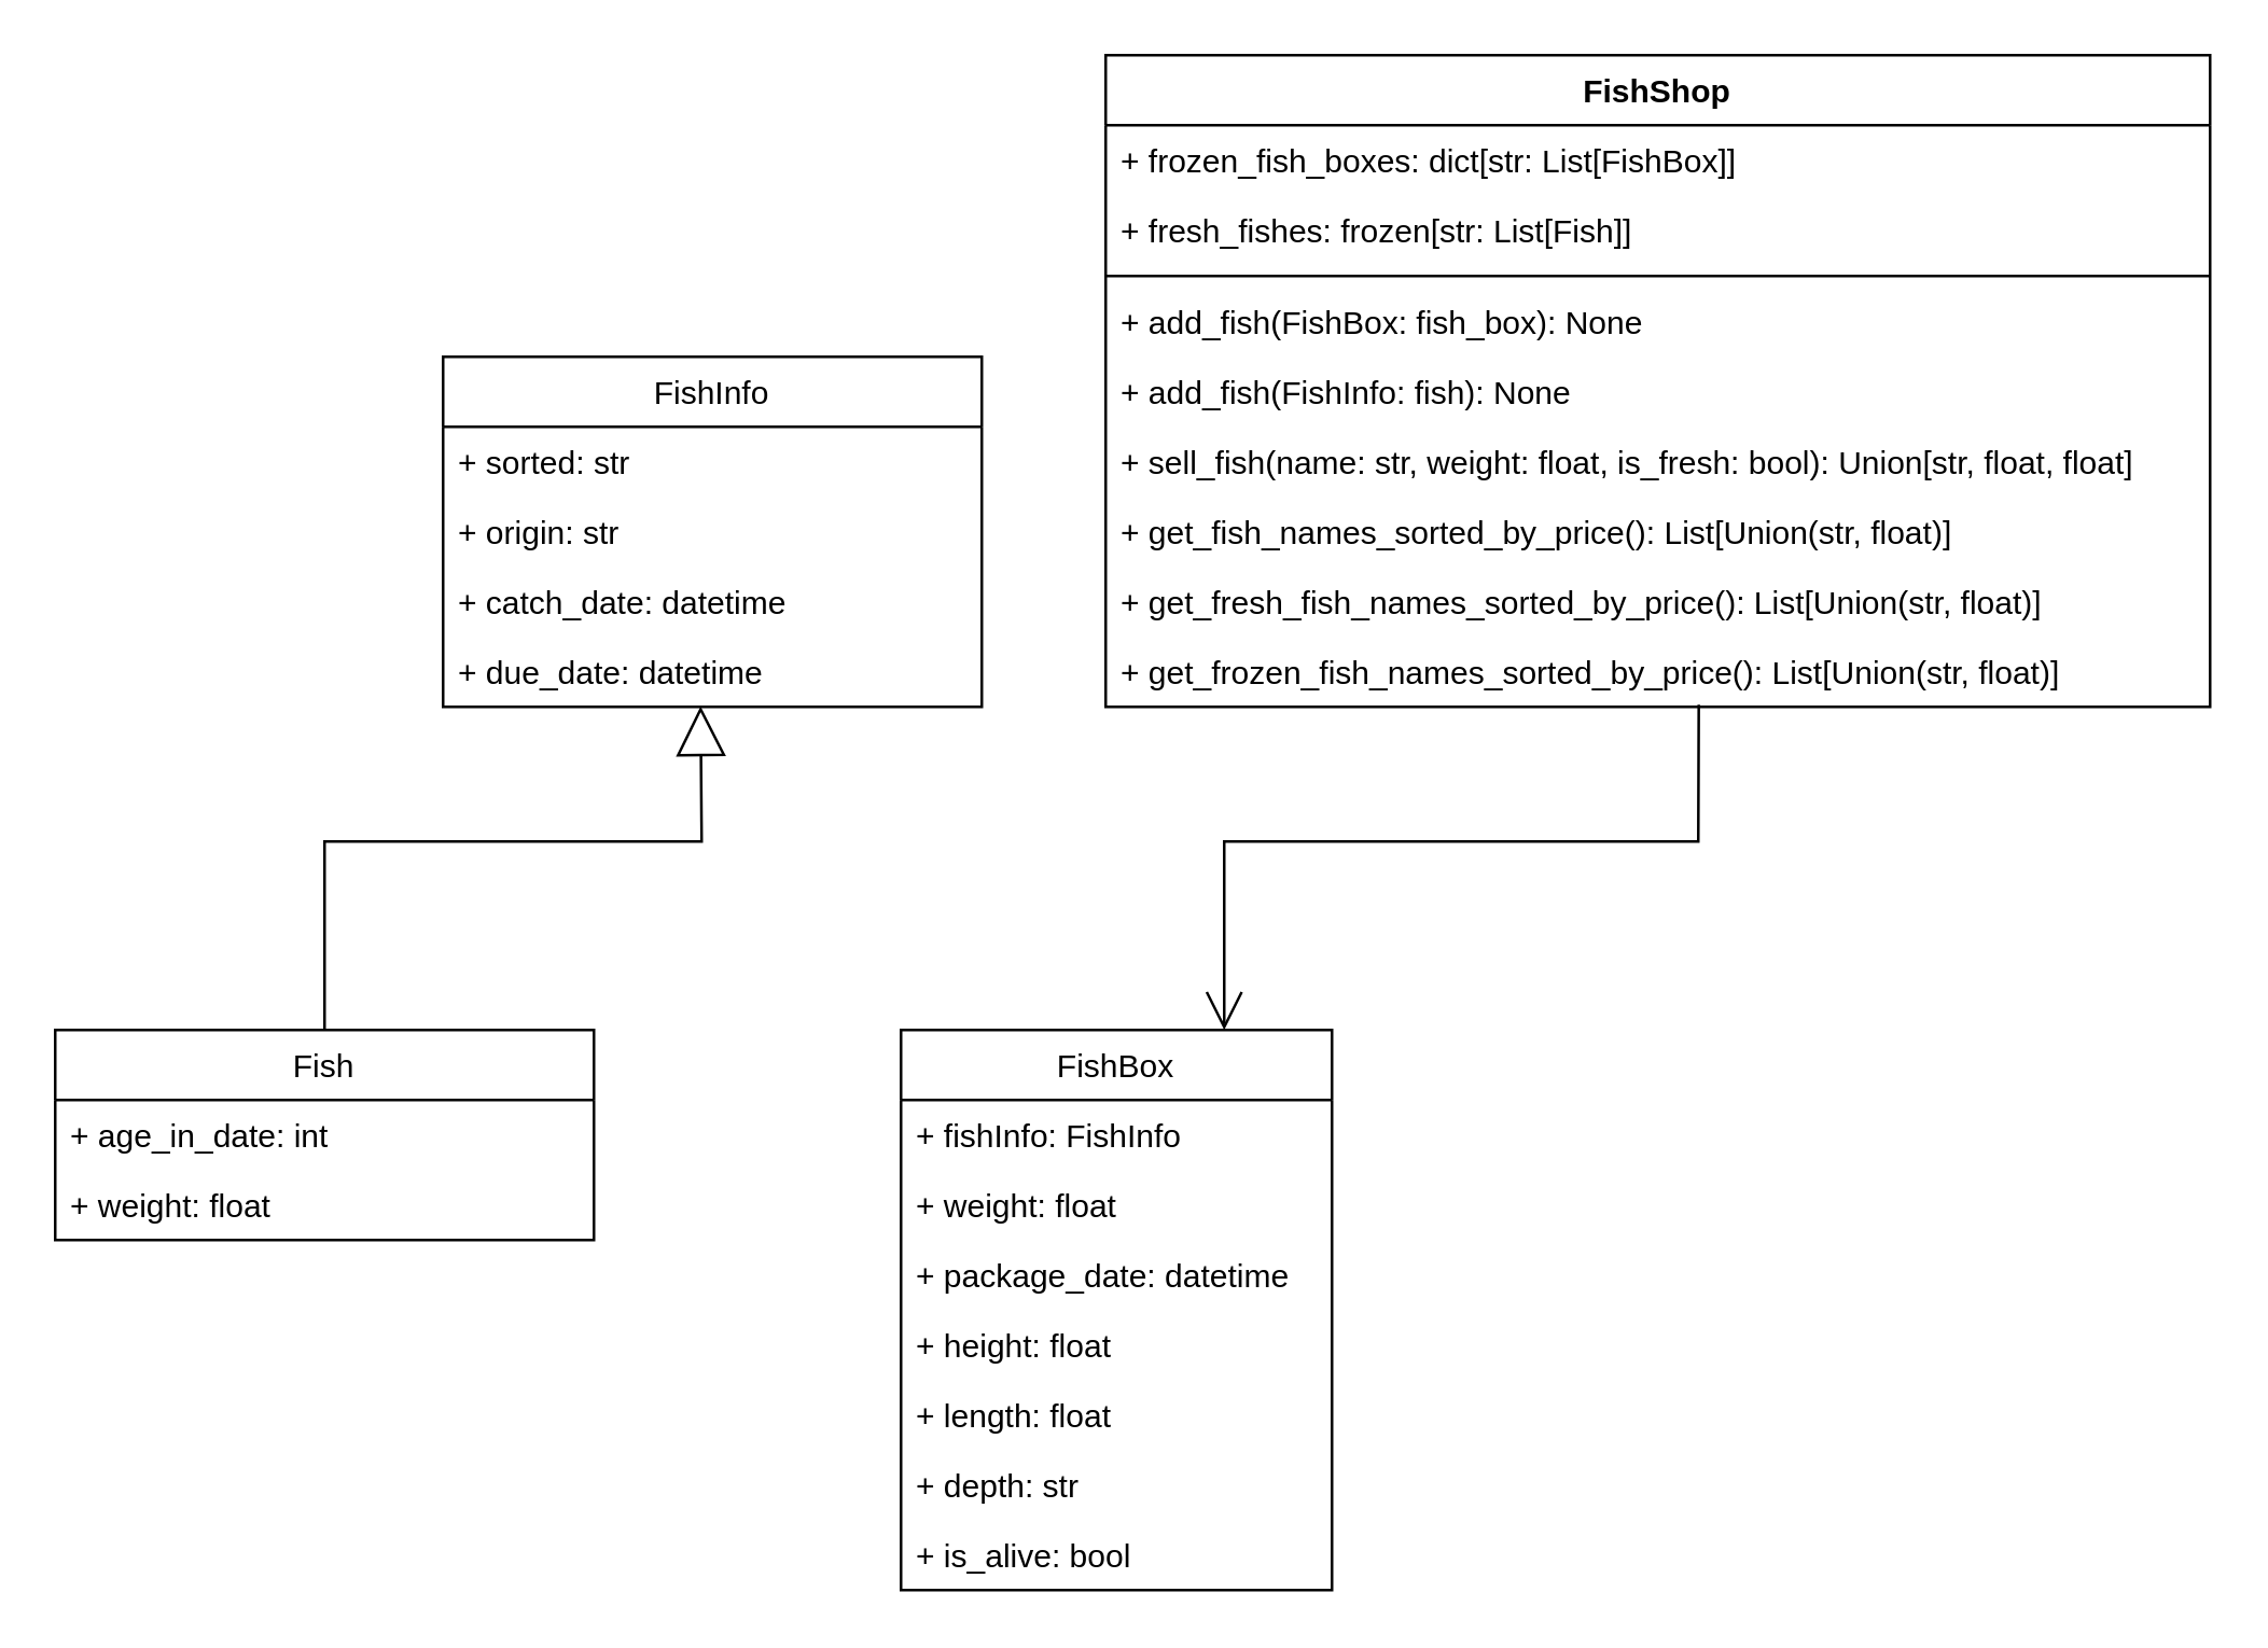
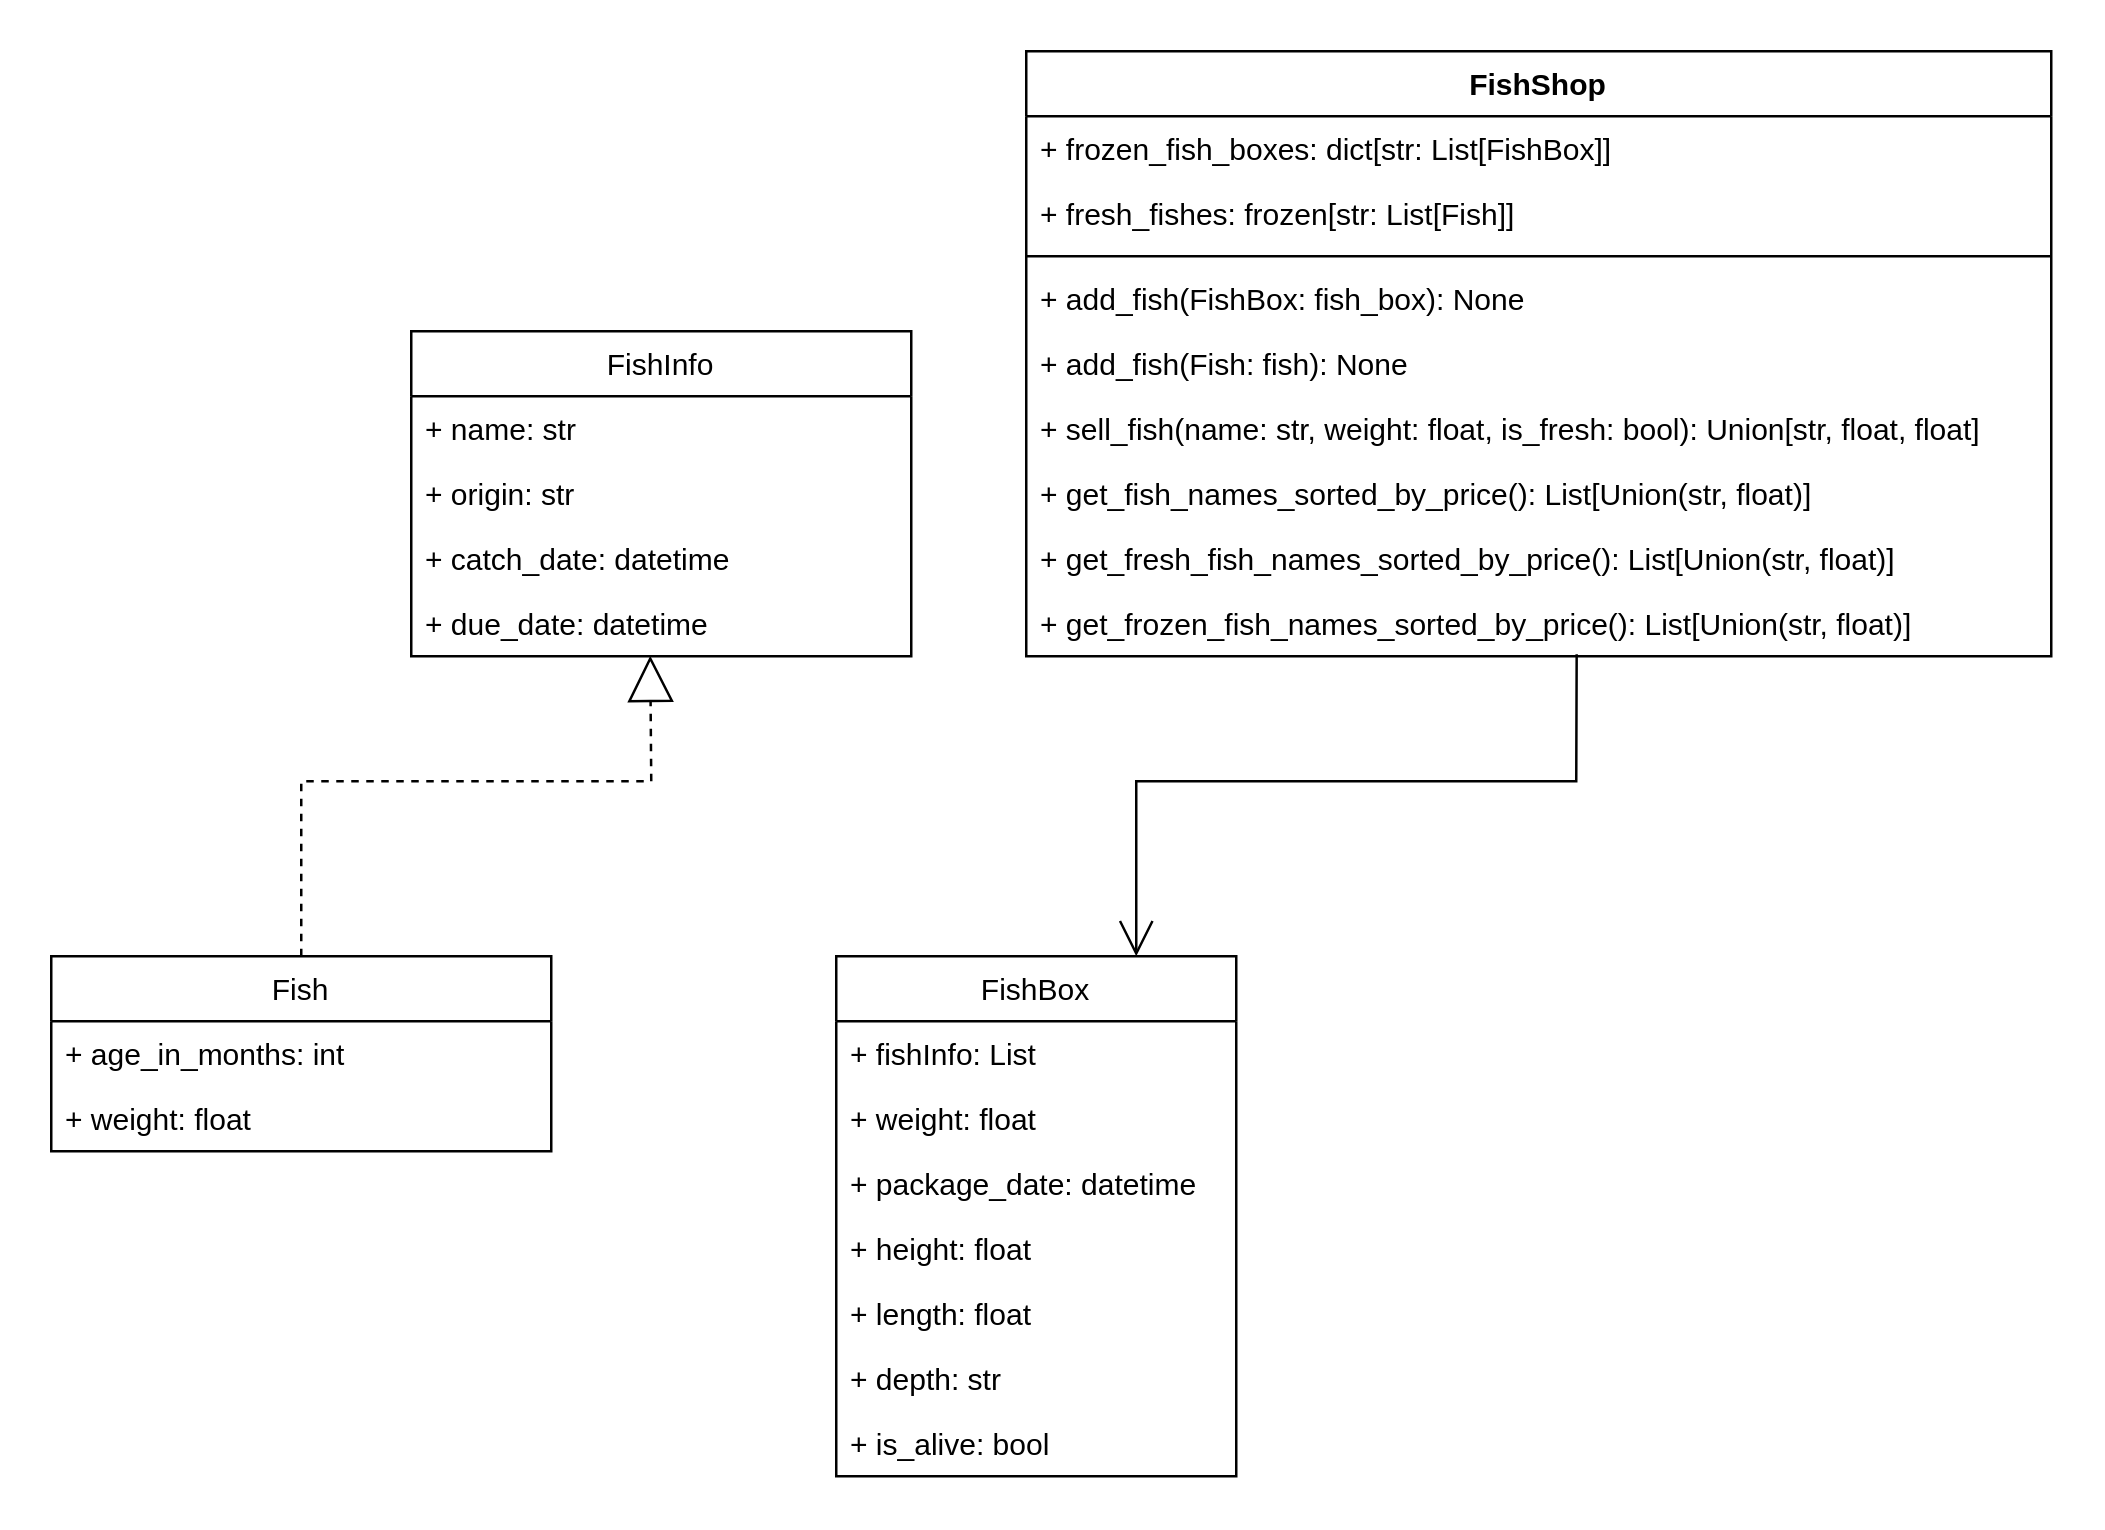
  <mxCell id="0" />
  <mxCell id="1" parent="0" />
  <mxCell id="2" value="Fish" style="swimlane;fontStyle=0;childLayout=stackLayout;horizontal=1;startSize=26;fillColor=none;horizontalStack=0;resizeParent=1;resizeParentMax=0;resizeLast=0;collapsible=1;marginBottom=0;" vertex="1" parent="1"><mxGeometry x="20" y="382" width="200" height="78" as="geometry" /></mxCell>
- <mxCell id="3" value="+ age_in_date: int" style="text;strokeColor=none;fillColor=none;align=left;verticalAlign=top;spacingLeft=4;spacingRight=4;overflow=hidden;rotatable=0;points=[[0,0.5],[1,0.5]];portConstraint=eastwest;" vertex="1" parent="2"><mxGeometry y="26" width="200" height="26" as="geometry" /></mxCell>
+ <mxCell id="3" value="+ age_in_months: int" style="text;strokeColor=none;fillColor=none;align=left;verticalAlign=top;spacingLeft=4;spacingRight=4;overflow=hidden;rotatable=0;points=[[0,0.5],[1,0.5]];portConstraint=eastwest;" vertex="1" parent="2"><mxGeometry y="26" width="200" height="26" as="geometry" /></mxCell>
  <mxCell id="4" value="+ weight: float" style="text;strokeColor=none;fillColor=none;align=left;verticalAlign=top;spacingLeft=4;spacingRight=4;overflow=hidden;rotatable=0;points=[[0,0.5],[1,0.5]];portConstraint=eastwest;" vertex="1" parent="2"><mxGeometry y="52" width="200" height="26" as="geometry" /></mxCell>
  <mxCell id="5" value="FishBox" style="swimlane;fontStyle=0;childLayout=stackLayout;horizontal=1;startSize=26;fillColor=none;horizontalStack=0;resizeParent=1;resizeParentMax=0;resizeLast=0;collapsible=1;marginBottom=0;" vertex="1" parent="1"><mxGeometry x="334" y="382" width="160" height="208" as="geometry" /></mxCell>
- <mxCell id="6" value="+ fishInfo: FishInfo" style="text;strokeColor=none;fillColor=none;align=left;verticalAlign=top;spacingLeft=4;spacingRight=4;overflow=hidden;rotatable=0;points=[[0,0.5],[1,0.5]];portConstraint=eastwest;" vertex="1" parent="5"><mxGeometry y="26" width="160" height="26" as="geometry" /></mxCell>
+ <mxCell id="6" value="+ fishInfo: List" style="text;strokeColor=none;fillColor=none;align=left;verticalAlign=top;spacingLeft=4;spacingRight=4;overflow=hidden;rotatable=0;points=[[0,0.5],[1,0.5]];portConstraint=eastwest;" vertex="1" parent="5"><mxGeometry y="26" width="160" height="26" as="geometry" /></mxCell>
  <mxCell id="7" value="+ weight: float" style="text;strokeColor=none;fillColor=none;align=left;verticalAlign=top;spacingLeft=4;spacingRight=4;overflow=hidden;rotatable=0;points=[[0,0.5],[1,0.5]];portConstraint=eastwest;" vertex="1" parent="5"><mxGeometry y="52" width="160" height="26" as="geometry" /></mxCell>
  <mxCell id="8" value="+ package_date: datetime" style="text;strokeColor=none;fillColor=none;align=left;verticalAlign=top;spacingLeft=4;spacingRight=4;overflow=hidden;rotatable=0;points=[[0,0.5],[1,0.5]];portConstraint=eastwest;" vertex="1" parent="5"><mxGeometry y="78" width="160" height="26" as="geometry" /></mxCell>
  <mxCell id="9" value="+ height: float" style="text;strokeColor=none;fillColor=none;align=left;verticalAlign=top;spacingLeft=4;spacingRight=4;overflow=hidden;rotatable=0;points=[[0,0.5],[1,0.5]];portConstraint=eastwest;" vertex="1" parent="5"><mxGeometry y="104" width="160" height="26" as="geometry" /></mxCell>
  <mxCell id="10" value="+ length: float" style="text;strokeColor=none;fillColor=none;align=left;verticalAlign=top;spacingLeft=4;spacingRight=4;overflow=hidden;rotatable=0;points=[[0,0.5],[1,0.5]];portConstraint=eastwest;" vertex="1" parent="5"><mxGeometry y="130" width="160" height="26" as="geometry" /></mxCell>
  <mxCell id="11" value="+ depth: str" style="text;strokeColor=none;fillColor=none;align=left;verticalAlign=top;spacingLeft=4;spacingRight=4;overflow=hidden;rotatable=0;points=[[0,0.5],[1,0.5]];portConstraint=eastwest;" vertex="1" parent="5"><mxGeometry y="156" width="160" height="26" as="geometry" /></mxCell>
  <mxCell id="12" value="+ is_alive: bool" style="text;strokeColor=none;fillColor=none;align=left;verticalAlign=top;spacingLeft=4;spacingRight=4;overflow=hidden;rotatable=0;points=[[0,0.5],[1,0.5]];portConstraint=eastwest;" vertex="1" parent="5"><mxGeometry y="182" width="160" height="26" as="geometry" /></mxCell>
  <mxCell id="13" value="FishInfo" style="swimlane;fontStyle=0;childLayout=stackLayout;horizontal=1;startSize=26;fillColor=none;horizontalStack=0;resizeParent=1;resizeParentMax=0;resizeLast=0;collapsible=1;marginBottom=0;" vertex="1" parent="1"><mxGeometry x="164" y="132" width="200" height="130" as="geometry" /></mxCell>
- <mxCell id="14" value="+ sorted: str" style="text;strokeColor=none;fillColor=none;align=left;verticalAlign=top;spacingLeft=4;spacingRight=4;overflow=hidden;rotatable=0;points=[[0,0.5],[1,0.5]];portConstraint=eastwest;" vertex="1" parent="13"><mxGeometry y="26" width="200" height="26" as="geometry" /></mxCell>
+ <mxCell id="14" value="+ name: str" style="text;strokeColor=none;fillColor=none;align=left;verticalAlign=top;spacingLeft=4;spacingRight=4;overflow=hidden;rotatable=0;points=[[0,0.5],[1,0.5]];portConstraint=eastwest;" vertex="1" parent="13"><mxGeometry y="26" width="200" height="26" as="geometry" /></mxCell>
  <mxCell id="15" value="+ origin: str" style="text;strokeColor=none;fillColor=none;align=left;verticalAlign=top;spacingLeft=4;spacingRight=4;overflow=hidden;rotatable=0;points=[[0,0.5],[1,0.5]];portConstraint=eastwest;" vertex="1" parent="13"><mxGeometry y="52" width="200" height="26" as="geometry" /></mxCell>
  <mxCell id="16" value="+ catch_date: datetime" style="text;strokeColor=none;fillColor=none;align=left;verticalAlign=top;spacingLeft=4;spacingRight=4;overflow=hidden;rotatable=0;points=[[0,0.5],[1,0.5]];portConstraint=eastwest;" vertex="1" parent="13"><mxGeometry y="78" width="200" height="26" as="geometry" /></mxCell>
  <mxCell id="17" value="+ due_date: datetime" style="text;strokeColor=none;fillColor=none;align=left;verticalAlign=top;spacingLeft=4;spacingRight=4;overflow=hidden;rotatable=0;points=[[0,0.5],[1,0.5]];portConstraint=eastwest;" vertex="1" parent="13"><mxGeometry y="104" width="200" height="26" as="geometry" /></mxCell>
  <mxCell id="18" value="FishShop" style="swimlane;fontStyle=1;align=center;verticalAlign=top;childLayout=stackLayout;horizontal=1;startSize=26;horizontalStack=0;resizeParent=1;resizeParentMax=0;resizeLast=0;collapsible=1;marginBottom=0;" vertex="1" parent="1"><mxGeometry x="410" y="20" width="410" height="242" as="geometry"><mxRectangle x="470" y="326" width="90" height="26" as="alternateBounds" /></mxGeometry></mxCell>
  <mxCell id="19" value="+ frozen_fish_boxes: dict[str: List[FishBox]]" style="text;strokeColor=none;fillColor=none;align=left;verticalAlign=top;spacingLeft=4;spacingRight=4;overflow=hidden;rotatable=0;points=[[0,0.5],[1,0.5]];portConstraint=eastwest;" vertex="1" parent="18"><mxGeometry y="26" width="410" height="26" as="geometry" /></mxCell>
  <mxCell id="20" value="+ fresh_fishes: frozen[str: List[Fish]]" style="text;strokeColor=none;fillColor=none;align=left;verticalAlign=top;spacingLeft=4;spacingRight=4;overflow=hidden;rotatable=0;points=[[0,0.5],[1,0.5]];portConstraint=eastwest;" vertex="1" parent="18"><mxGeometry y="52" width="410" height="26" as="geometry" /></mxCell>
  <mxCell id="21" value="" style="line;strokeWidth=1;fillColor=none;align=left;verticalAlign=middle;spacingTop=-1;spacingLeft=3;spacingRight=3;rotatable=0;labelPosition=right;points=[];portConstraint=eastwest;" vertex="1" parent="18"><mxGeometry y="78" width="410" height="8" as="geometry" /></mxCell>
  <mxCell id="22" value="+ add_fish(FishBox: fish_box): None" style="text;strokeColor=none;fillColor=none;align=left;verticalAlign=top;spacingLeft=4;spacingRight=4;overflow=hidden;rotatable=0;points=[[0,0.5],[1,0.5]];portConstraint=eastwest;" vertex="1" parent="18"><mxGeometry y="86" width="410" height="26" as="geometry" /></mxCell>
- <mxCell id="23" value="+ add_fish(FishInfo: fish): None" style="text;strokeColor=none;fillColor=none;align=left;verticalAlign=top;spacingLeft=4;spacingRight=4;overflow=hidden;rotatable=0;points=[[0,0.5],[1,0.5]];portConstraint=eastwest;" vertex="1" parent="18"><mxGeometry y="112" width="410" height="26" as="geometry" /></mxCell>
+ <mxCell id="23" value="+ add_fish(Fish: fish): None" style="text;strokeColor=none;fillColor=none;align=left;verticalAlign=top;spacingLeft=4;spacingRight=4;overflow=hidden;rotatable=0;points=[[0,0.5],[1,0.5]];portConstraint=eastwest;" vertex="1" parent="18"><mxGeometry y="112" width="410" height="26" as="geometry" /></mxCell>
  <mxCell id="24" value="+ sell_fish(name: str, weight: float, is_fresh: bool): Union[str, float, float]" style="text;strokeColor=none;fillColor=none;align=left;verticalAlign=top;spacingLeft=4;spacingRight=4;overflow=hidden;rotatable=0;points=[[0,0.5],[1,0.5]];portConstraint=eastwest;" vertex="1" parent="18"><mxGeometry y="138" width="410" height="26" as="geometry" /></mxCell>
  <mxCell id="25" value="+ get_fish_names_sorted_by_price(): List[Union(str, float)]" style="text;strokeColor=none;fillColor=none;align=left;verticalAlign=top;spacingLeft=4;spacingRight=4;overflow=hidden;rotatable=0;points=[[0,0.5],[1,0.5]];portConstraint=eastwest;" vertex="1" parent="18"><mxGeometry y="164" width="410" height="26" as="geometry" /></mxCell>
  <mxCell id="26" value="+ get_fresh_fish_names_sorted_by_price(): List[Union(str, float)]" style="text;strokeColor=none;fillColor=none;align=left;verticalAlign=top;spacingLeft=4;spacingRight=4;overflow=hidden;rotatable=0;points=[[0,0.5],[1,0.5]];portConstraint=eastwest;" vertex="1" parent="18"><mxGeometry y="190" width="410" height="26" as="geometry" /></mxCell>
  <mxCell id="27" value="+ get_frozen_fish_names_sorted_by_price(): List[Union(str, float)]" style="text;strokeColor=none;fillColor=none;align=left;verticalAlign=top;spacingLeft=4;spacingRight=4;overflow=hidden;rotatable=0;points=[[0,0.5],[1,0.5]];portConstraint=eastwest;" vertex="1" parent="18"><mxGeometry y="216" width="410" height="26" as="geometry" /></mxCell>
- <mxCell id="28" value="" style="endArrow=block;endSize=16;endFill=0;html=1;rounded=0;exitX=0.5;exitY=0;exitDx=0;exitDy=0;entryX=0.478;entryY=0.991;entryDx=0;entryDy=0;entryPerimeter=0;" edge="1" parent="1" source="2" target="17"><mxGeometry width="160" relative="1" as="geometry"><mxPoint x="144" y="312" as="sourcePoint" /><mxPoint x="304" y="312" as="targetPoint" /><Array as="points"><mxPoint x="120" y="312" /><mxPoint x="260" y="312" /></Array></mxGeometry></mxCell>
+ <mxCell id="28" value="" style="endArrow=block;endSize=16;endFill=0;html=1;rounded=0;exitX=0.5;exitY=0;exitDx=0;exitDy=0;entryX=0.478;entryY=0.991;entryDx=0;entryDy=0;entryPerimeter=0;dashed=1;" edge="1" parent="1" source="2" target="17"><mxGeometry width="160" relative="1" as="geometry"><mxPoint x="144" y="312" as="sourcePoint" /><mxPoint x="304" y="312" as="targetPoint" /><Array as="points"><mxPoint x="120" y="312" /><mxPoint x="260" y="312" /></Array></mxGeometry></mxCell>
  <mxCell id="29" value="" style="endArrow=open;endFill=1;endSize=12;html=1;rounded=0;entryX=0.75;entryY=0;entryDx=0;entryDy=0;exitX=0.537;exitY=0.97;exitDx=0;exitDy=0;exitPerimeter=0;" edge="1" parent="1" source="27" target="5"><mxGeometry width="160" relative="1" as="geometry"><mxPoint x="522" y="272" as="sourcePoint" /><mxPoint x="484" y="462" as="targetPoint" /><Array as="points"><mxPoint x="630" y="312" /><mxPoint x="454" y="312" /></Array></mxGeometry></mxCell>
